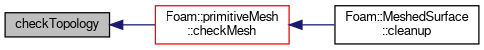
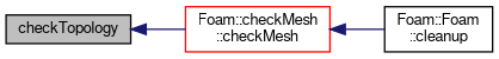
  digraph {
    rankdir=LR
    node [color=black fontname=FreeSans fontsize=10 shape=record]
    edge [color=midnightblue dir=back fontname=FreeSans fontsize=10 labelfontname=FreeSans labelfontsize=10 style=solid]
    n1 [fillcolor=grey75 fontcolor=black height=0.2 label=checkTopology style=filled width=0.4]
-   n2 [color=red height=0.2 label="Foam::primitiveMesh\l::checkMesh" width=0.4]
-   n3 [height=0.2 label="Foam::MeshedSurface\l::cleanup" width=0.4]
+   n2 [color=red height=0.2 label="Foam::checkMesh\l::checkMesh" width=0.4]
+   n3 [height=0.2 label="Foam::Foam\l::cleanup" width=0.4]
    n1 -> n2
    n2 -> n3
  }
